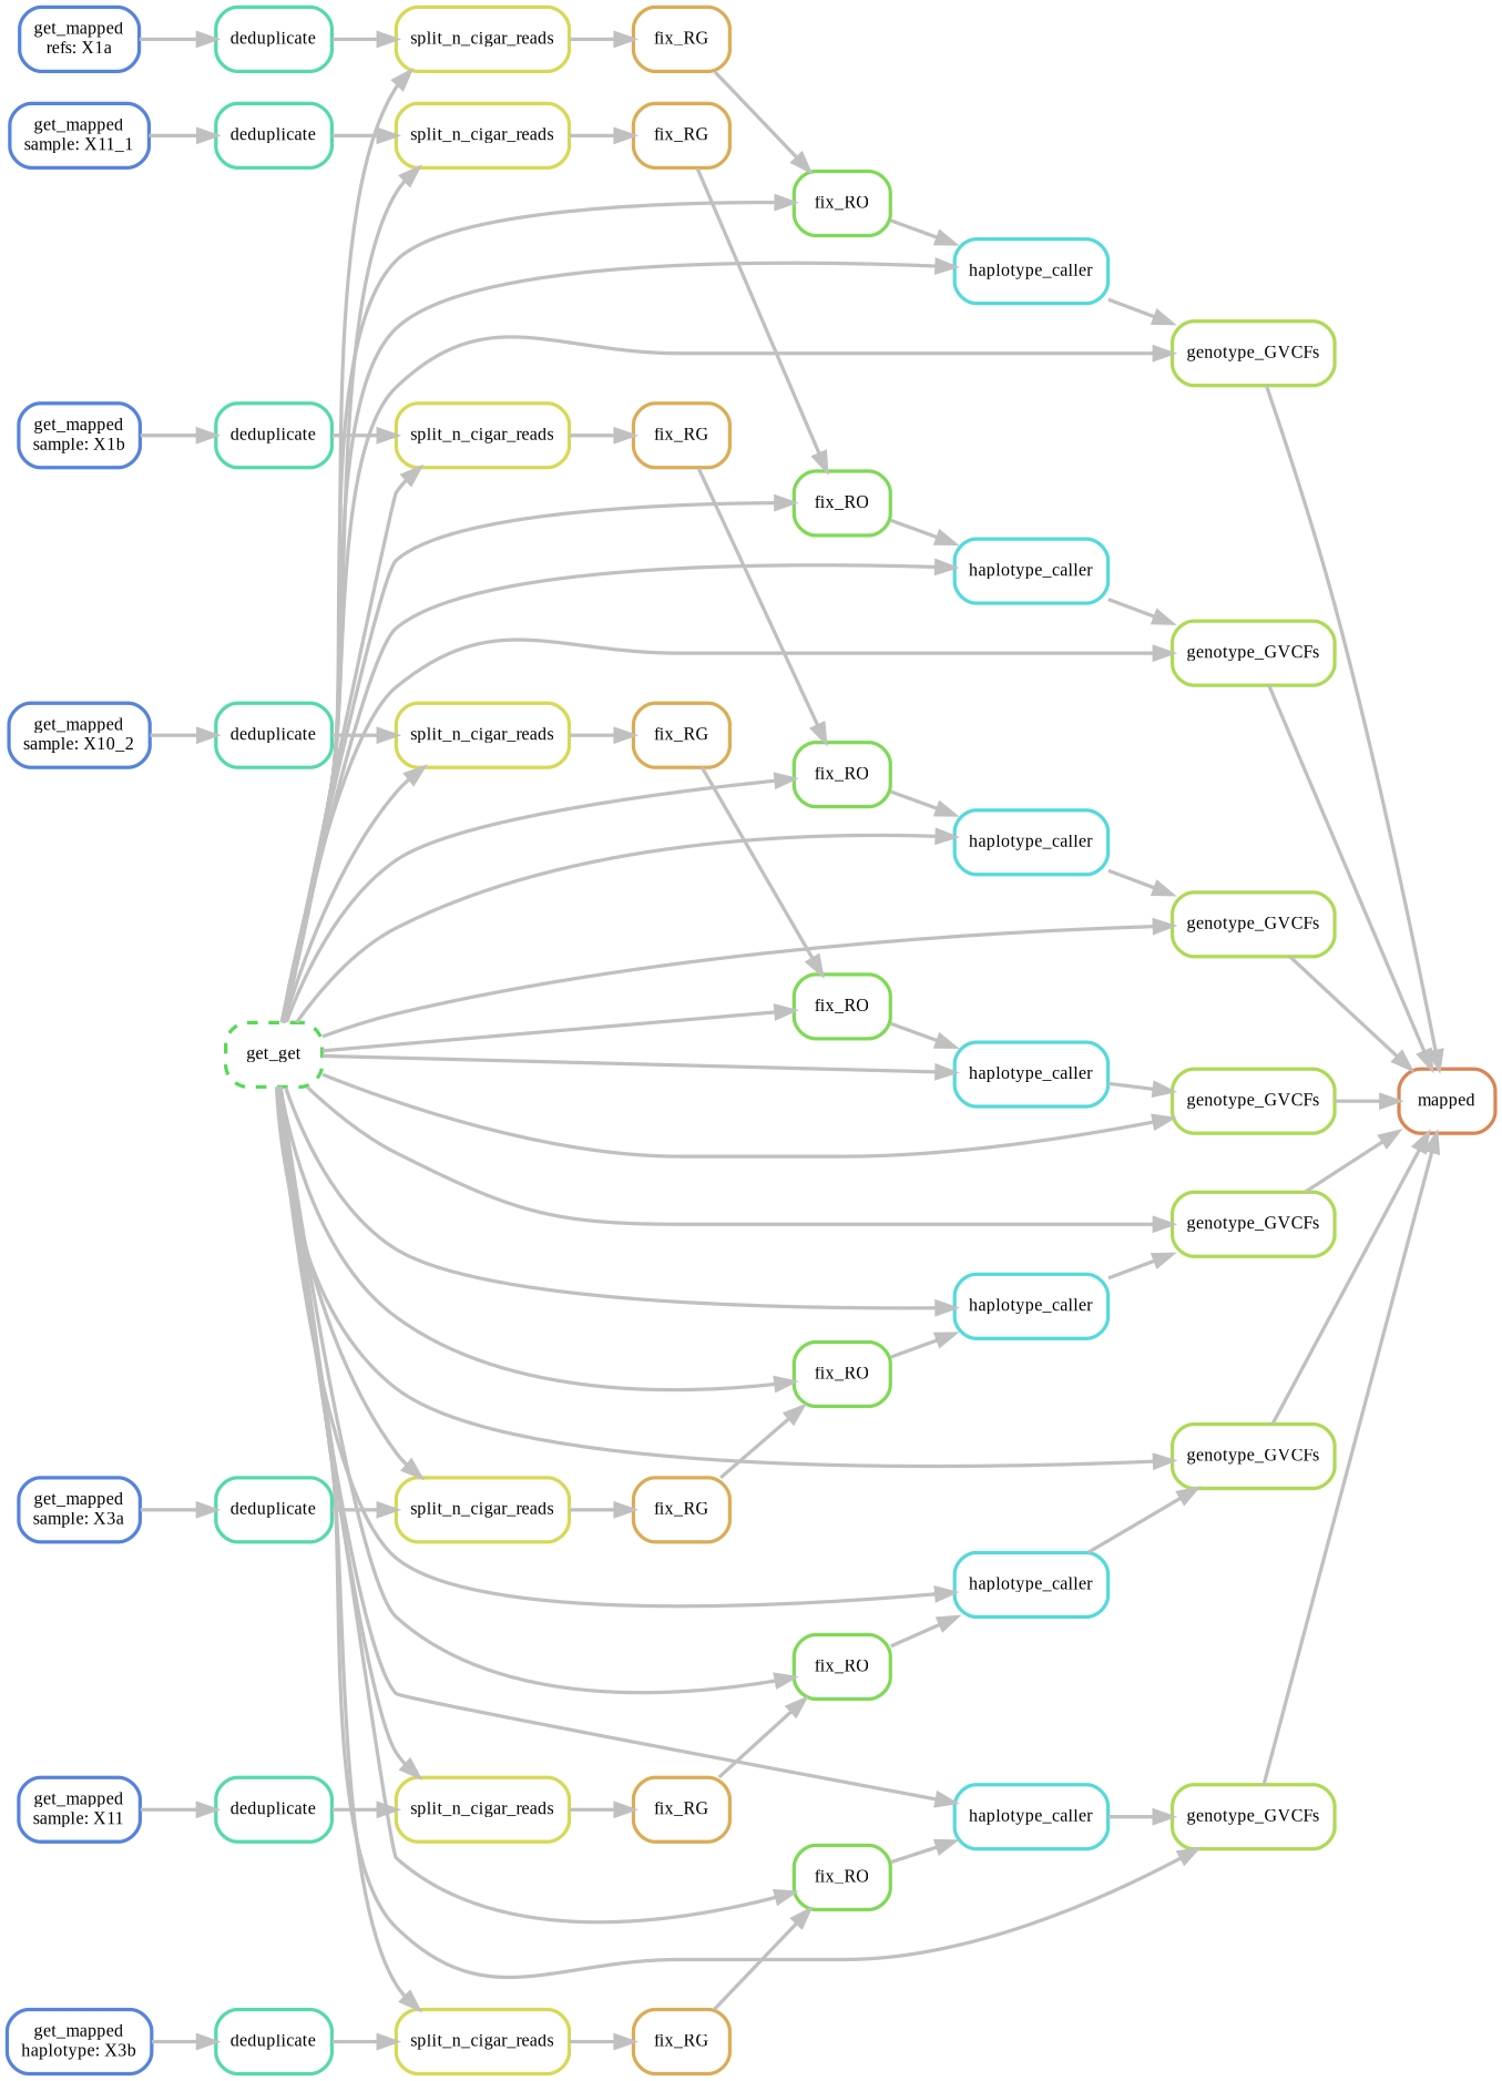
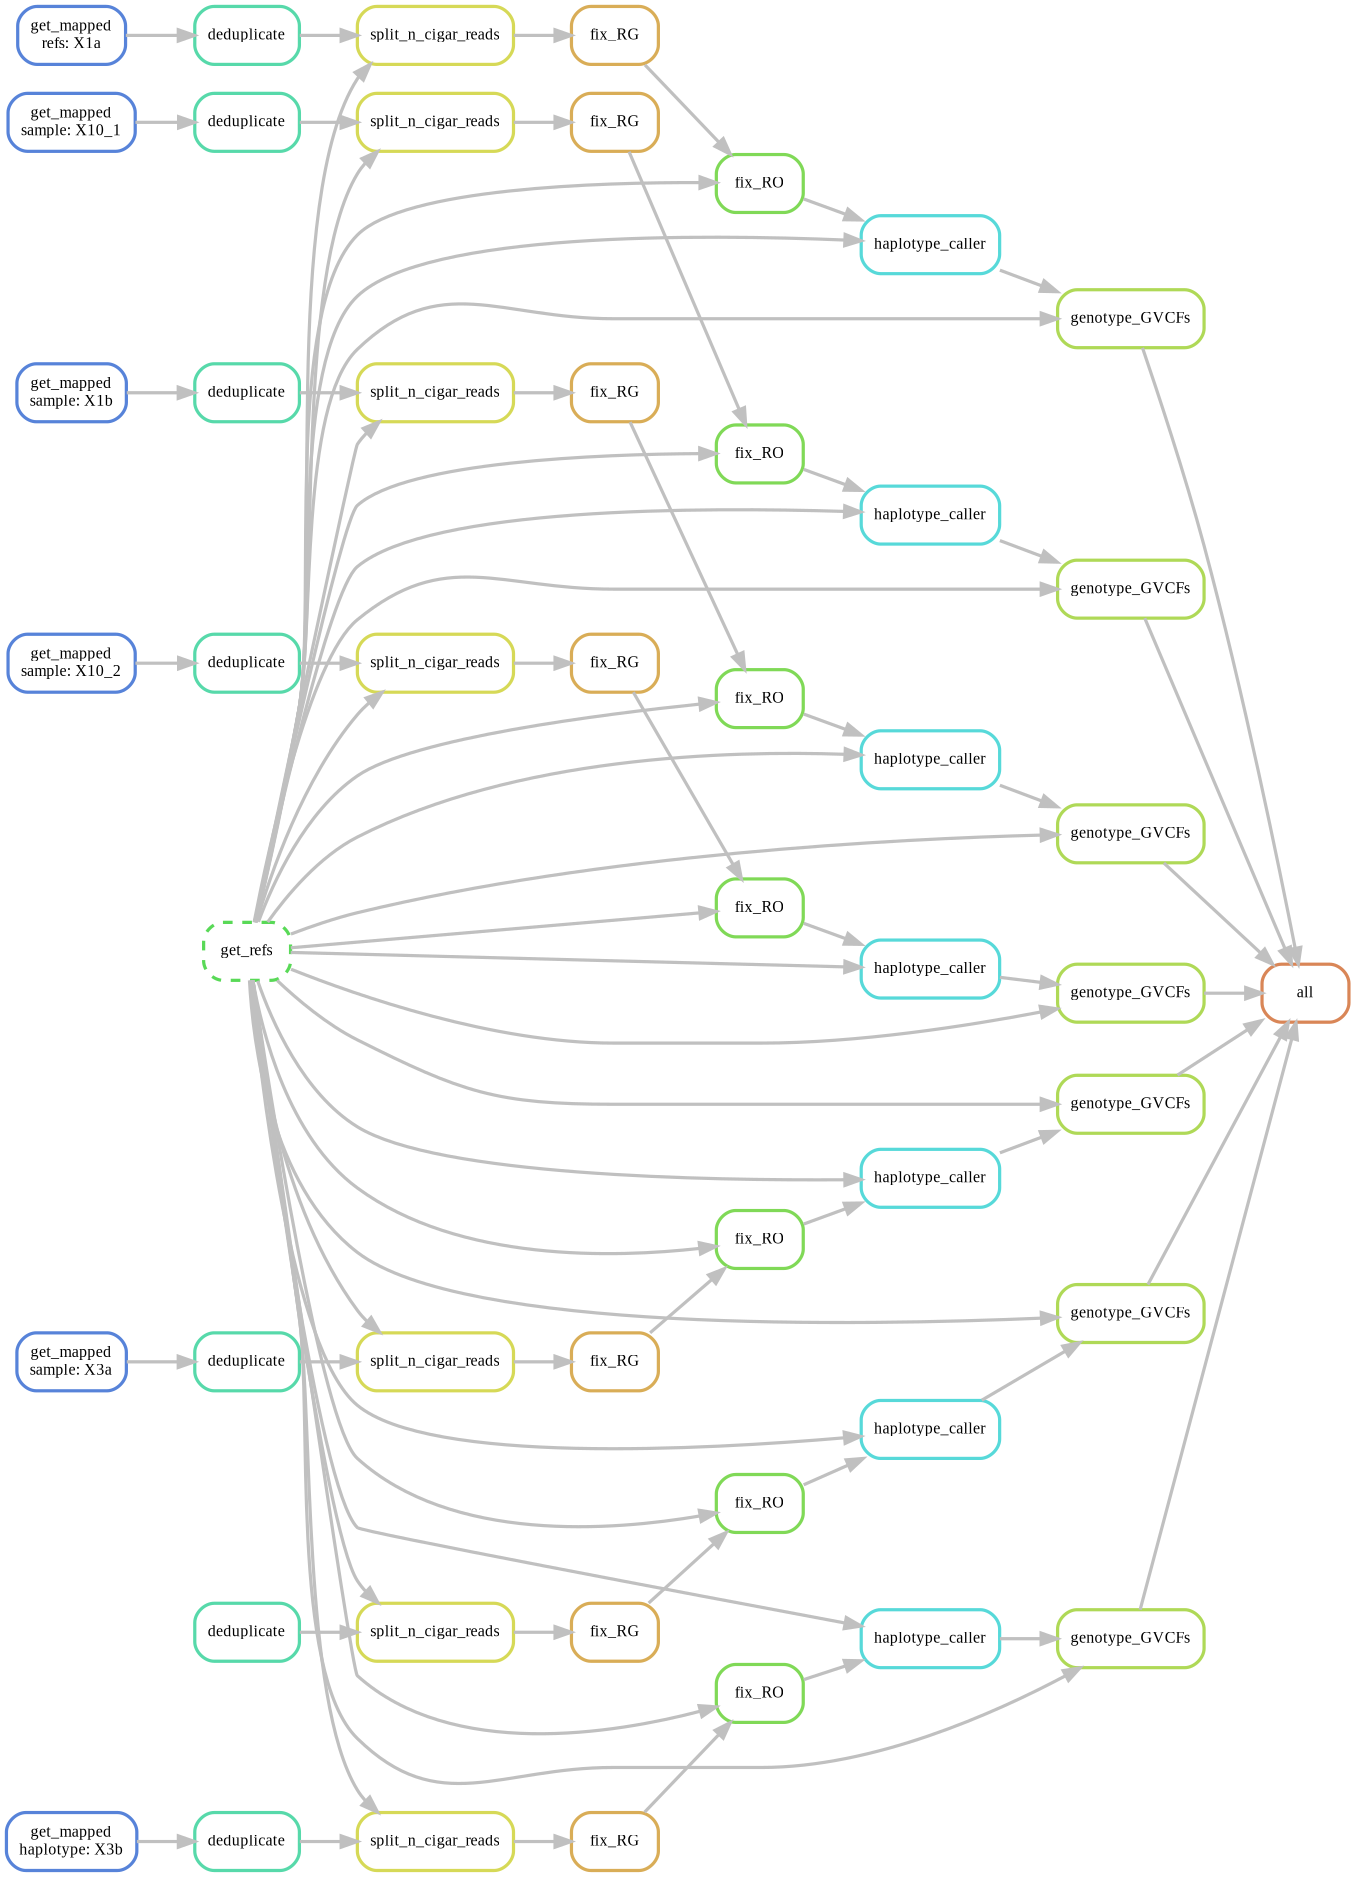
  digraph {
    bgcolor=white
    fontname="Liberation Serif"
    rankdir=LR
    node [color="0.22 0.6 0.85" fontname="Liberation Serif" fontsize=10 penwidth=2 shape=box style=rounded]
    edge [color=grey fontname="Liberation Serif" penwidth=2]
-   n1 [color="0.06 0.6 0.85" label=mapped]
+   n1 [color="0.06 0.6 0.85" label=all]
    n2 [label=genotype_GVCFs]
-   n3 [color="0.33 0.6 0.85" label=get_get style="rounded,dashed"]
+   n3 [color="0.33 0.6 0.85" label=get_refs style="rounded,dashed"]
    n4 [color="0.50 0.6 0.85" label=haplotype_caller]
    n5 [color="0.28 0.6 0.85" label=fix_RO]
    n6 [color="0.17 0.6 0.85" label=split_n_cigar_reads]
    n7 [label=genotype_GVCFs]
    n8 [color="0.50 0.6 0.85" label=haplotype_caller]
    n9 [color="0.28 0.6 0.85" label=fix_RO]
    n10 [color="0.17 0.6 0.85" label=split_n_cigar_reads]
    n11 [label=genotype_GVCFs]
    n12 [color="0.50 0.6 0.85" label=haplotype_caller]
    n13 [color="0.28 0.6 0.85" label=fix_RO]
    n14 [color="0.17 0.6 0.85" label=split_n_cigar_reads]
    n15 [label=genotype_GVCFs]
    n16 [color="0.50 0.6 0.85" label=haplotype_caller]
    n17 [color="0.28 0.6 0.85" label=fix_RO]
    n18 [color="0.17 0.6 0.85" label=split_n_cigar_reads]
    n19 [label=genotype_GVCFs]
    n20 [color="0.50 0.6 0.85" label=haplotype_caller]
    n21 [color="0.28 0.6 0.85" label=fix_RO]
    n22 [color="0.17 0.6 0.85" label=split_n_cigar_reads]
    n23 [label=genotype_GVCFs]
    n24 [color="0.50 0.6 0.85" label=haplotype_caller]
    n25 [color="0.28 0.6 0.85" label=fix_RO]
    n26 [color="0.17 0.6 0.85" label=split_n_cigar_reads]
    n27 [label=genotype_GVCFs]
    n28 [color="0.50 0.6 0.85" label=haplotype_caller]
    n29 [color="0.28 0.6 0.85" label=fix_RO]
    n30 [color="0.17 0.6 0.85" label=split_n_cigar_reads]
    n31 [color="0.11 0.6 0.85" label=fix_RG]
    n32 [color="0.11 0.6 0.85" label=fix_RG]
    n33 [color="0.11 0.6 0.85" label=fix_RG]
    n34 [color="0.11 0.6 0.85" label=fix_RG]
    n35 [color="0.11 0.6 0.85" label=fix_RG]
    n36 [color="0.11 0.6 0.85" label=fix_RG]
    n37 [color="0.11 0.6 0.85" label=fix_RG]
    n38 [color="0.44 0.6 0.85" label=deduplicate]
    n39 [color="0.61 0.6 0.85" label="get_mapped\nrefs: X1a"]
    n40 [color="0.44 0.6 0.85" label=deduplicate]
    n41 [color="0.61 0.6 0.85" label="get_mapped\nsample: X1b"]
    n42 [color="0.44 0.6 0.85" label=deduplicate]
    n43 [color="0.61 0.6 0.85" label="get_mapped\nsample: X3a"]
    n44 [color="0.44 0.6 0.85" label=deduplicate]
    n45 [color="0.61 0.6 0.85" label="get_mapped\nhaplotype: X3b"]
    n46 [color="0.44 0.6 0.85" label=deduplicate]
-   n47 [color="0.61 0.6 0.85" label="get_mapped\nsample: X11"]
    n48 [color="0.44 0.6 0.85" label=deduplicate]
-   n49 [color="0.61 0.6 0.85" label="get_mapped\nsample: X11_1"]
+   n49 [color="0.61 0.6 0.85" label="get_mapped\nsample: X10_1"]
    n50 [color="0.44 0.6 0.85" label=deduplicate]
    n51 [color="0.61 0.6 0.85" label="get_mapped\nsample: X10_2"]
    n2 -> n1
    n3 -> n2
    n3 -> n4
    n3 -> n5
    n3 -> n6
    n3 -> n7
    n3 -> n8
    n3 -> n9
    n3 -> n10
    n3 -> n11
    n3 -> n12
    n3 -> n13
    n3 -> n14
    n3 -> n15
    n3 -> n16
    n3 -> n17
    n3 -> n18
    n3 -> n19
    n3 -> n20
    n3 -> n21
    n3 -> n22
    n3 -> n23
    n3 -> n24
    n3 -> n25
    n3 -> n26
    n3 -> n27
    n3 -> n28
    n3 -> n29
    n3 -> n30
    n4 -> n2
    n5 -> n4
    n6 -> n31
    n7 -> n1
    n8 -> n7
    n9 -> n8
    n10 -> n32
    n11 -> n1
    n12 -> n11
    n13 -> n12
    n14 -> n33
    n15 -> n1
    n16 -> n15
    n17 -> n16
    n18 -> n34
    n19 -> n1
    n20 -> n19
    n21 -> n20
    n22 -> n35
    n23 -> n1
    n24 -> n23
    n25 -> n24
    n26 -> n36
    n27 -> n1
    n28 -> n27
    n29 -> n28
    n30 -> n37
    n31 -> n5
    n32 -> n9
    n33 -> n13
    n34 -> n17
    n35 -> n21
    n36 -> n25
    n37 -> n29
    n38 -> n6
    n39 -> n38
    n40 -> n10
    n41 -> n40
    n42 -> n14
    n43 -> n42
    n44 -> n18
    n45 -> n44
    n46 -> n22
-   n47 -> n46
    n48 -> n26
    n49 -> n48
    n50 -> n30
    n51 -> n50
  }
